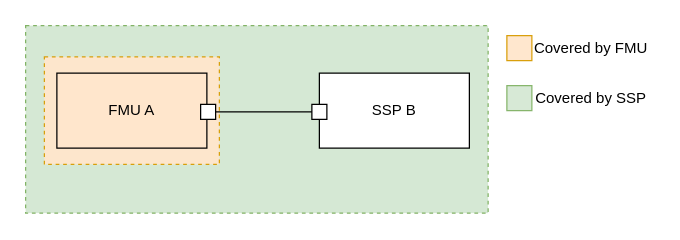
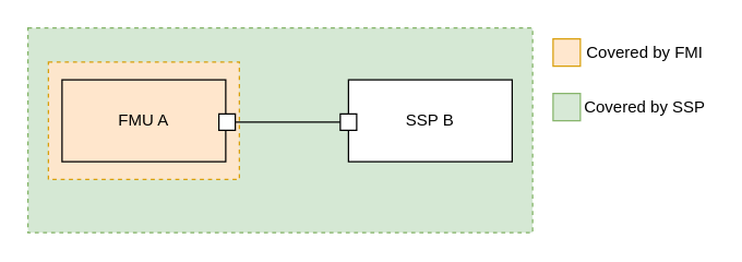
  <mxCell id="0" />
  <mxCell id="1" parent="0" />
  <mxCell id="2" value="" style="rounded=0;whiteSpace=wrap;html=1;dashed=1;fillColor=#d5e8d4;strokeColor=#82b366;" vertex="1" parent="1"><mxGeometry x="20" y="20" width="370" height="150" as="geometry" /></mxCell>
  <mxCell id="3" value="" style="rounded=0;whiteSpace=wrap;html=1;dashed=1;fillColor=#ffe6cc;strokeColor=#d79b00;opacity=95;" vertex="1" parent="1"><mxGeometry x="35" y="45" width="140" height="86" as="geometry" /></mxCell>
  <mxCell id="4" value="FMU A" style="rounded=0;whiteSpace=wrap;html=1;fillColor=#ffe6cc;" vertex="1" parent="1"><mxGeometry x="45" y="58" width="120" height="60" as="geometry" /></mxCell>
  <mxCell id="5" value="SSP B" style="rounded=0;whiteSpace=wrap;html=1;" vertex="1" parent="1"><mxGeometry x="255" y="58" width="120" height="60" as="geometry" /></mxCell>
  <mxCell id="6" value="" style="whiteSpace=wrap;html=1;aspect=fixed;" vertex="1" parent="1"><mxGeometry x="160" y="83" width="12" height="12" as="geometry" /></mxCell>
  <mxCell id="7" value="" style="whiteSpace=wrap;html=1;aspect=fixed;" vertex="1" parent="1"><mxGeometry x="249" y="83" width="12" height="12" as="geometry" /></mxCell>
  <mxCell id="8" value="" style="endArrow=none;html=1;exitX=1;exitY=0.5;exitDx=0;exitDy=0;entryX=0;entryY=0.5;entryDx=0;entryDy=0;endFill=0;" edge="1" parent="1" source="6" target="7"><mxGeometry width="50" height="50" relative="1" as="geometry"><mxPoint x="-15" y="303" as="sourcePoint" /><mxPoint x="35" y="253" as="targetPoint" /></mxGeometry></mxCell>
  <mxCell id="9" value="" style="whiteSpace=wrap;html=1;aspect=fixed;strokeColor=#d79b00;fillColor=#ffe6cc;opacity=95;" vertex="1" parent="1"><mxGeometry x="405" y="28" width="20" height="20" as="geometry" /></mxCell>
- <mxCell id="10" value="Covered by FMU" style="text;html=1;resizable=0;autosize=1;align=center;verticalAlign=middle;points=[];fillColor=none;strokeColor=none;rounded=0;opacity=95;" vertex="1" parent="1"><mxGeometry x="422" y="28" width="100" height="20" as="geometry" /></mxCell>
+ <mxCell id="10" value="Covered by FMI" style="text;html=1;resizable=0;autosize=1;align=center;verticalAlign=middle;points=[];fillColor=none;strokeColor=none;rounded=0;opacity=95;" vertex="1" parent="1"><mxGeometry x="422" y="28" width="100" height="20" as="geometry" /></mxCell>
  <mxCell id="11" value="" style="whiteSpace=wrap;html=1;aspect=fixed;strokeColor=#82b366;fillColor=#d5e8d4;opacity=95;" vertex="1" parent="1"><mxGeometry x="405" y="68" width="20" height="20" as="geometry" /></mxCell>
  <mxCell id="12" value="Covered by SSP" style="text;html=1;resizable=0;autosize=1;align=center;verticalAlign=middle;points=[];fillColor=none;strokeColor=none;rounded=0;opacity=95;" vertex="1" parent="1"><mxGeometry x="422" y="68" width="100" height="20" as="geometry" /></mxCell>
